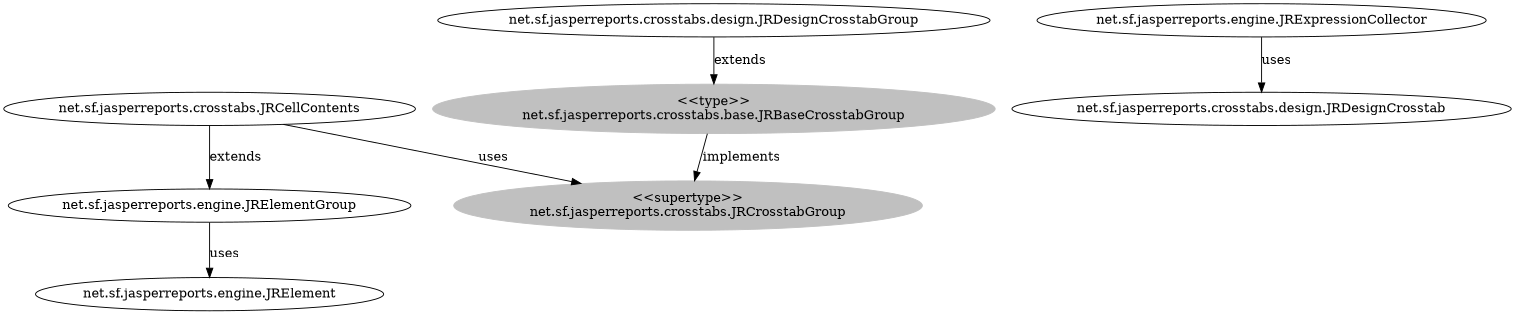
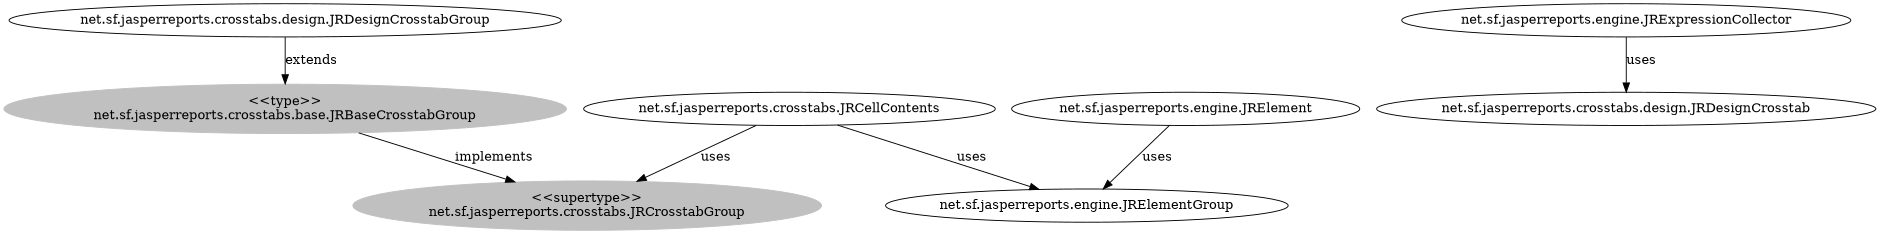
  digraph {
    n1 [color=grey label="<<type>>\nnet.sf.jasperreports.crosstabs.base.JRBaseCrosstabGroup" style=filled]
    n2 [color=grey label="<<supertype>>\nnet.sf.jasperreports.crosstabs.JRCrosstabGroup" style=filled]
    n3 [label="net.sf.jasperreports.crosstabs.JRCellContents"]
    n4 [label="net.sf.jasperreports.engine.JRElementGroup"]
    n5 [label="net.sf.jasperreports.crosstabs.design.JRDesignCrosstabGroup"]
    n6 [label="net.sf.jasperreports.engine.JRElement"]
    n7 [label="net.sf.jasperreports.engine.JRExpressionCollector"]
    n8 [label="net.sf.jasperreports.crosstabs.design.JRDesignCrosstab"]
    n1 -> n2 [label=implements]
    n3 -> n2 [label=uses]
-   n3 -> n4 [label=extends]
-   n4 -> n6 [label=uses]
+   n3 -> n4 [label=uses]
+   n6 -> n4 [label=uses]
    n5 -> n1 [label=extends]
    n7 -> n8 [label=uses]
  }
